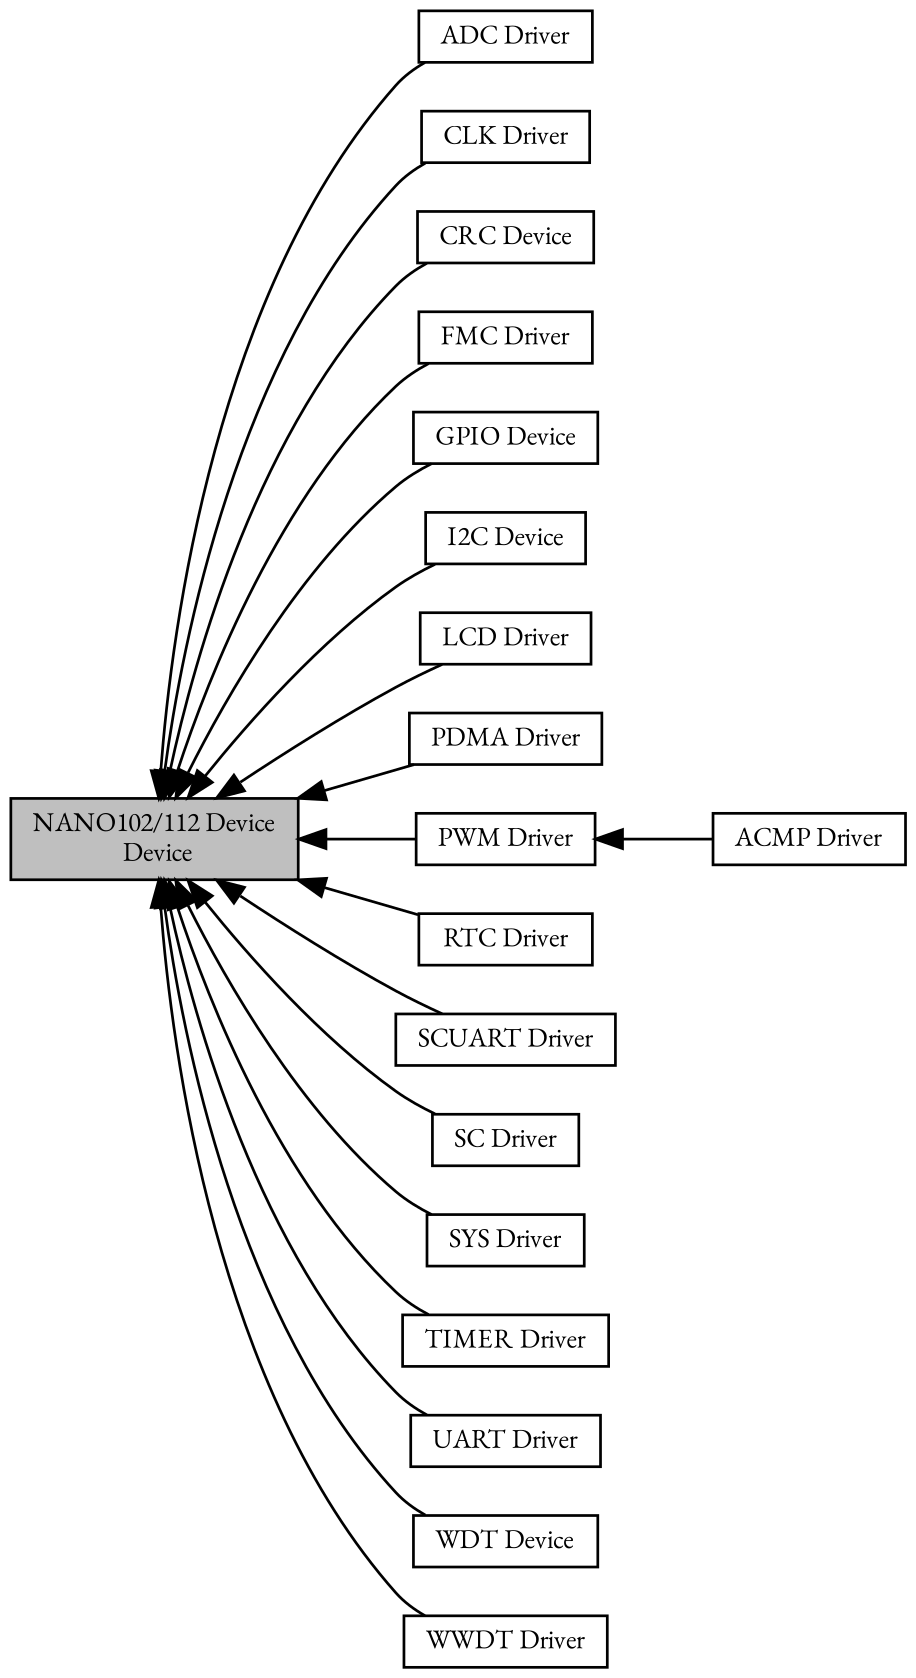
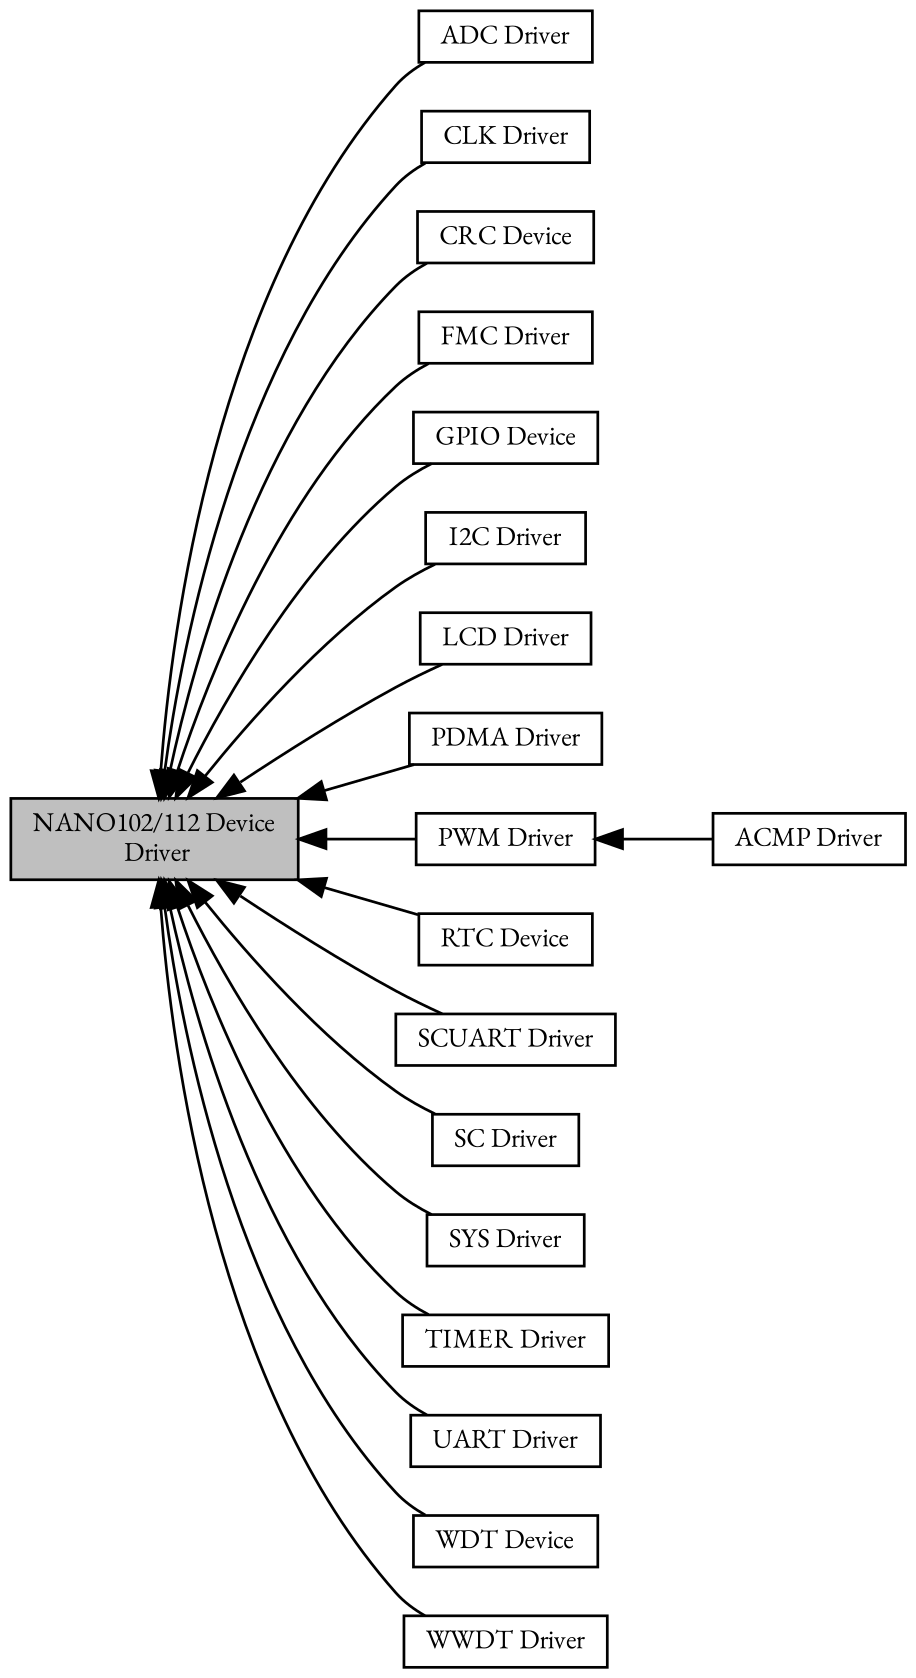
  digraph {
    fontname="EB Garamond"
    rankdir=LR
    node [color=black fillcolor=white fontname="EB Garamond" fontsize=10 shape=box style=filled]
    edge [dir=back fontname="EB Garamond" fontsize=10 labelfontname=Helvetica labelfontsize=10 shape=plaintext style=solid]
    n1 [height=0.2 label="ACMP Driver" width=0.4]
    n2 [height=0.2 label="ADC Driver" width=0.4]
    n3 [height=0.2 label="CLK Driver" width=0.4]
    n4 [height=0.2 label="CRC Device" width=0.4]
-   n5 [fillcolor=grey75 fontcolor=black height=0.2 label="NANO102/112 Device\l Device" width=0.4]
+   n5 [fillcolor=grey75 fontcolor=black height=0.2 label="NANO102/112 Device\l Driver" width=0.4]
    n6 [height=0.2 label="FMC Driver" width=0.4]
    n7 [height=0.2 label="GPIO Device" width=0.4]
-   n8 [height=0.2 label="I2C Device" width=0.4]
+   n8 [height=0.2 label="I2C Driver" width=0.4]
    n9 [height=0.2 label="LCD Driver" width=0.4]
    n10 [height=0.2 label="PDMA Driver" width=0.4]
    n11 [height=0.2 label="PWM Driver" width=0.4]
-   n12 [height=0.2 label="RTC Driver" width=0.4]
+   n12 [height=0.2 label="RTC Device" width=0.4]
    n13 [height=0.2 label="SCUART Driver" width=0.4]
    n14 [height=0.2 label="SC Driver" width=0.4]
    n15 [height=0.2 label="SYS Driver" width=0.4]
    n16 [height=0.2 label="TIMER Driver" width=0.4]
    n17 [height=0.2 label="UART Driver" width=0.4]
    n18 [height=0.2 label="WDT Device" width=0.4]
    n19 [height=0.2 label="WWDT Driver" width=0.4]
    n5 -> n2
    n5 -> n3
    n5 -> n4
    n5 -> n6
    n5 -> n7
    n5 -> n8
    n5 -> n9
    n5 -> n10
    n5 -> n11
    n5 -> n12
    n5 -> n13
    n5 -> n14
    n5 -> n15
    n5 -> n16
    n5 -> n17
    n5 -> n18
    n5 -> n19
    n11 -> n1
  }
